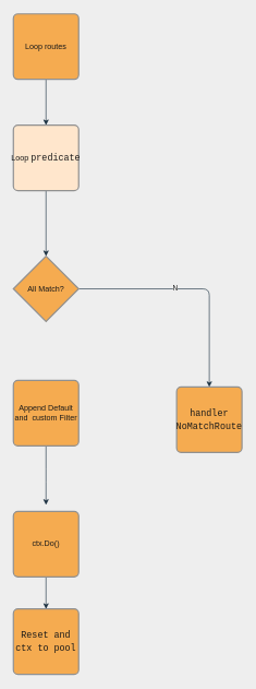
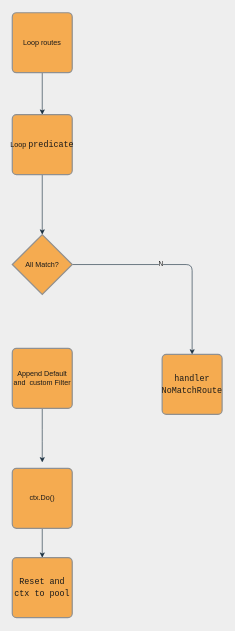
  <mxCell id="0" />
  <mxCell id="1" parent="0" />
  <mxCell id="2" style="edgeStyle=orthogonalEdgeStyle;rounded=0;orthogonalLoop=1;jettySize=auto;html=1;strokeColor=#182E3E;fontColor=#1A1A1A;labelBackgroundColor=#EEEEEE;" edge="1" parent="1" source="3" target="5"><mxGeometry relative="1" as="geometry"><mxPoint x="70" y="260" as="targetPoint" /></mxGeometry></mxCell>
  <mxCell id="3" value="Loop&amp;nbsp;routes" style="rounded=1;whiteSpace=wrap;absoluteArcSize=1;arcSize=14;strokeWidth=2;labelBackgroundColor=none;html=1;fillColor=#F5AB50;strokeColor=#909090;fontColor=#1A1A1A;" vertex="1" parent="1"><mxGeometry x="20" y="20" width="100" height="100" as="geometry" /></mxCell>
  <mxCell id="4" style="edgeStyle=orthogonalEdgeStyle;curved=0;rounded=1;sketch=0;orthogonalLoop=1;jettySize=auto;html=1;strokeColor=#182E3E;fontColor=#1A1A1A;labelBackgroundColor=#EEEEEE;" edge="1" parent="1" source="5" target="8"><mxGeometry relative="1" as="geometry" /></mxCell>
- <mxCell id="5" value="&lt;font style=&quot;&quot;&gt;Loop&amp;nbsp;&lt;span style=&quot;font-family: &amp;quot;consolas&amp;quot; , &amp;quot;courier new&amp;quot; , monospace ; font-size: 14px&quot;&gt;predicate&lt;/span&gt;&lt;/font&gt;" style="rounded=1;whiteSpace=wrap;html=1;absoluteArcSize=1;arcSize=14;strokeWidth=2;labelBackgroundColor=none;fillColor=#ffe6cc;strokeColor=#909090;fontColor=#1A1A1A;" vertex="1" parent="1"><mxGeometry x="20" y="190" width="100" height="100" as="geometry" /></mxCell>
+ <mxCell id="5" value="&lt;font style=&quot;&quot;&gt;Loop&amp;nbsp;&lt;span style=&quot;font-family: &amp;quot;consolas&amp;quot; , &amp;quot;courier new&amp;quot; , monospace ; font-size: 14px&quot;&gt;predicate&lt;/span&gt;&lt;/font&gt;" style="rounded=1;whiteSpace=wrap;html=1;absoluteArcSize=1;arcSize=14;strokeWidth=2;labelBackgroundColor=none;fillColor=#F5AB50;strokeColor=#909090;fontColor=#1A1A1A;" vertex="1" parent="1"><mxGeometry x="20" y="190" width="100" height="100" as="geometry" /></mxCell>
  <mxCell id="6" style="edgeStyle=orthogonalEdgeStyle;curved=0;rounded=1;sketch=0;orthogonalLoop=1;jettySize=auto;html=1;entryX=0.5;entryY=0;entryDx=0;entryDy=0;strokeColor=#182E3E;fontColor=#1A1A1A;labelBackgroundColor=#EEEEEE;" edge="1" parent="1" source="8" target="11"><mxGeometry relative="1" as="geometry"><mxPoint x="320" y="580" as="targetPoint" /></mxGeometry></mxCell>
  <mxCell id="7" value="N" style="edgeLabel;html=1;align=center;verticalAlign=middle;resizable=0;points=[];fontColor=#1A1A1A;labelBackgroundColor=#EEEEEE;" vertex="1" connectable="0" parent="6"><mxGeometry x="-0.16" y="2" relative="1" as="geometry"><mxPoint as="offset" /></mxGeometry></mxCell>
  <mxCell id="8" value="All Match?" style="strokeWidth=2;html=1;shape=mxgraph.flowchart.decision;whiteSpace=wrap;rounded=0;sketch=0;fillColor=#F5AB50;strokeColor=#909090;fontColor=#1A1A1A;" vertex="1" parent="1"><mxGeometry x="20" y="390" width="100" height="100" as="geometry" /></mxCell>
  <mxCell id="9" style="edgeStyle=orthogonalEdgeStyle;curved=0;rounded=1;sketch=0;orthogonalLoop=1;jettySize=auto;html=1;strokeColor=#182E3E;fontColor=#1A1A1A;labelBackgroundColor=#EEEEEE;" edge="1" parent="1" source="10"><mxGeometry relative="1" as="geometry"><mxPoint x="70" y="770" as="targetPoint" /></mxGeometry></mxCell>
  <mxCell id="10" value="Append Default and&amp;nbsp; custom Filter" style="rounded=1;whiteSpace=wrap;html=1;absoluteArcSize=1;arcSize=14;strokeWidth=2;sketch=0;fillColor=#F5AB50;strokeColor=#909090;fontColor=#1A1A1A;" vertex="1" parent="1"><mxGeometry x="20" y="580" width="100" height="100" as="geometry" /></mxCell>
  <mxCell id="11" value="&lt;div style=&quot;font-family: &amp;#34;consolas&amp;#34; , &amp;#34;courier new&amp;#34; , monospace ; font-size: 14px ; line-height: 19px&quot;&gt;&lt;span&gt;handler NoMatchRoute&lt;/span&gt;&lt;/div&gt;" style="rounded=1;whiteSpace=wrap;html=1;absoluteArcSize=1;arcSize=14;strokeWidth=2;sketch=0;labelBackgroundColor=none;align=center;fillColor=#F5AB50;strokeColor=#909090;fontColor=#1A1A1A;" vertex="1" parent="1"><mxGeometry x="270" y="590" width="100" height="100" as="geometry" /></mxCell>
  <mxCell id="12" style="edgeStyle=orthogonalEdgeStyle;curved=0;rounded=1;sketch=0;orthogonalLoop=1;jettySize=auto;html=1;fontColor=#1A1A1A;strokeColor=#182E3E;labelBackgroundColor=#EEEEEE;" edge="1" parent="1" source="13" target="14"><mxGeometry relative="1" as="geometry"><mxPoint x="70" y="950" as="targetPoint" /></mxGeometry></mxCell>
  <mxCell id="13" value="ctx.Do()" style="rounded=1;whiteSpace=wrap;html=1;absoluteArcSize=1;arcSize=14;strokeWidth=2;sketch=0;fillColor=#F5AB50;strokeColor=#909090;fontColor=#1A1A1A;" vertex="1" parent="1"><mxGeometry x="20" y="780" width="100" height="100" as="geometry" /></mxCell>
  <mxCell id="14" value="&lt;div style=&quot;font-family: consolas, &amp;quot;courier new&amp;quot;, monospace; font-size: 14px; line-height: 19px;&quot;&gt;&lt;span style=&quot;&quot;&gt;Reset and ctx to pool&lt;/span&gt;&lt;/div&gt;" style="rounded=1;whiteSpace=wrap;html=1;absoluteArcSize=1;arcSize=14;strokeWidth=2;labelBackgroundColor=none;sketch=0;align=center;fillColor=#F5AB50;strokeColor=#909090;fontColor=#1A1A1A;" vertex="1" parent="1"><mxGeometry x="20" y="929" width="100" height="100" as="geometry" /></mxCell>
